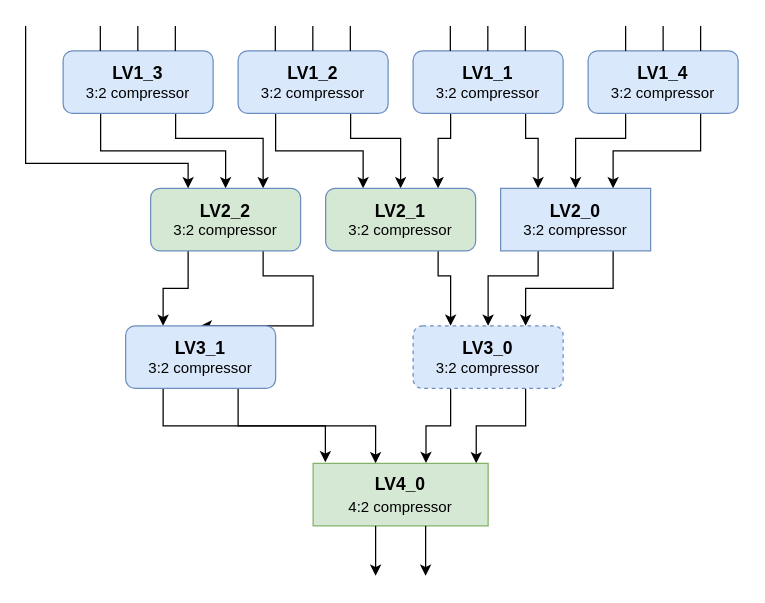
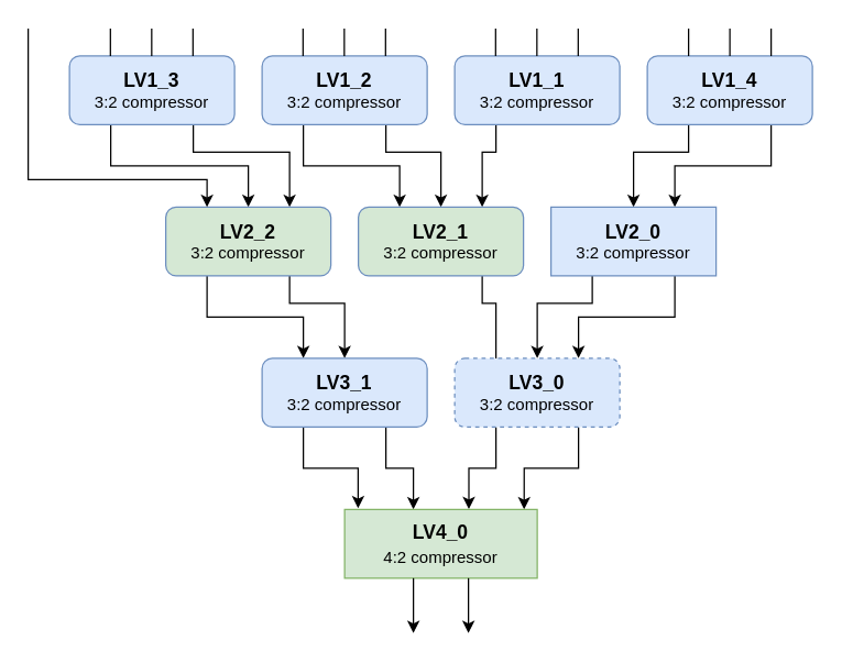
  <mxCell id="0" />
  <mxCell id="1" parent="0" />
  <mxCell id="2" style="edgeStyle=orthogonalEdgeStyle;rounded=0;orthogonalLoop=1;jettySize=auto;html=1;exitX=0.75;exitY=1;exitDx=0;exitDy=0;fontSize=14;entryX=0.75;entryY=0;entryDx=0;entryDy=0;" edge="1" parent="1" source="4" target="16"><mxGeometry relative="1" as="geometry"><mxPoint x="490" y="140" as="targetPoint" /><Array as="points"><mxPoint x="560" y="120" /><mxPoint x="490" y="120" /></Array></mxGeometry></mxCell>
  <mxCell id="3" style="edgeStyle=orthogonalEdgeStyle;rounded=0;orthogonalLoop=1;jettySize=auto;html=1;exitX=0.25;exitY=1;exitDx=0;exitDy=0;entryX=0.5;entryY=0;entryDx=0;entryDy=0;fontSize=14;" edge="1" parent="1" source="4" target="16"><mxGeometry relative="1" as="geometry"><Array as="points"><mxPoint x="500" y="110" /><mxPoint x="460" y="110" /></Array></mxGeometry></mxCell>
  <mxCell id="4" value="&lt;font style=&quot;font-size: 14px;&quot;&gt;&lt;b&gt;LV1_4&lt;/b&gt;&lt;/font&gt;&lt;br&gt;3:2 compressor" style="rounded=1;whiteSpace=wrap;html=1;fillColor=#dae8fc;strokeColor=#6c8ebf;" vertex="1" parent="1"><mxGeometry x="470" y="40" width="120" height="50" as="geometry" /></mxCell>
- <mxCell id="5" style="edgeStyle=orthogonalEdgeStyle;rounded=0;orthogonalLoop=1;jettySize=auto;html=1;exitX=0.75;exitY=1;exitDx=0;exitDy=0;entryX=0.25;entryY=0;entryDx=0;entryDy=0;fontSize=14;" edge="1" parent="1" source="7" target="16"><mxGeometry relative="1" as="geometry"><Array as="points"><mxPoint x="420" y="110" /><mxPoint x="430" y="110" /></Array></mxGeometry></mxCell>
  <mxCell id="6" style="edgeStyle=orthogonalEdgeStyle;rounded=0;orthogonalLoop=1;jettySize=auto;html=1;exitX=0.25;exitY=1;exitDx=0;exitDy=0;entryX=0.75;entryY=0;entryDx=0;entryDy=0;fontSize=14;" edge="1" parent="1" source="7" target="18"><mxGeometry relative="1" as="geometry"><Array as="points"><mxPoint x="360" y="110" /><mxPoint x="350" y="110" /></Array></mxGeometry></mxCell>
  <mxCell id="7" value="&lt;font style=&quot;font-size: 14px;&quot;&gt;&lt;b&gt;LV1_1&lt;/b&gt;&lt;/font&gt;&lt;br&gt;3:2 compressor" style="rounded=1;whiteSpace=wrap;html=1;fillColor=#dae8fc;strokeColor=#6c8ebf;" vertex="1" parent="1"><mxGeometry x="330" y="40" width="120" height="50" as="geometry" /></mxCell>
  <mxCell id="8" style="edgeStyle=orthogonalEdgeStyle;rounded=0;orthogonalLoop=1;jettySize=auto;html=1;exitX=0.75;exitY=1;exitDx=0;exitDy=0;entryX=0.5;entryY=0;entryDx=0;entryDy=0;fontSize=14;" edge="1" parent="1" source="10" target="18"><mxGeometry relative="1" as="geometry"><Array as="points"><mxPoint x="280" y="110" /><mxPoint x="320" y="110" /></Array></mxGeometry></mxCell>
  <mxCell id="9" style="edgeStyle=orthogonalEdgeStyle;rounded=0;orthogonalLoop=1;jettySize=auto;html=1;exitX=0.25;exitY=1;exitDx=0;exitDy=0;entryX=0.25;entryY=0;entryDx=0;entryDy=0;fontSize=14;" edge="1" parent="1" source="10" target="18"><mxGeometry relative="1" as="geometry"><Array as="points"><mxPoint x="220" y="120" /><mxPoint x="290" y="120" /></Array></mxGeometry></mxCell>
  <mxCell id="10" value="&lt;font style=&quot;font-size: 14px;&quot;&gt;&lt;b&gt;LV1_2&lt;/b&gt;&lt;/font&gt;&lt;br&gt;3:2 compressor" style="rounded=1;whiteSpace=wrap;html=1;fillColor=#dae8fc;strokeColor=#6c8ebf;" vertex="1" parent="1"><mxGeometry x="190" y="40" width="120" height="50" as="geometry" /></mxCell>
  <mxCell id="11" style="edgeStyle=orthogonalEdgeStyle;rounded=0;orthogonalLoop=1;jettySize=auto;html=1;exitX=0.75;exitY=1;exitDx=0;exitDy=0;entryX=0.75;entryY=0;entryDx=0;entryDy=0;fontSize=14;" edge="1" parent="1" source="13" target="21"><mxGeometry relative="1" as="geometry"><Array as="points"><mxPoint x="140" y="110" /><mxPoint x="210" y="110" /></Array></mxGeometry></mxCell>
  <mxCell id="12" style="edgeStyle=orthogonalEdgeStyle;rounded=0;orthogonalLoop=1;jettySize=auto;html=1;exitX=0.25;exitY=1;exitDx=0;exitDy=0;entryX=0.5;entryY=0;entryDx=0;entryDy=0;fontSize=14;" edge="1" parent="1" source="13" target="21"><mxGeometry relative="1" as="geometry"><Array as="points"><mxPoint x="80" y="120" /><mxPoint x="180" y="120" /></Array></mxGeometry></mxCell>
  <mxCell id="13" value="&lt;font style=&quot;font-size: 14px;&quot;&gt;&lt;b&gt;LV1_3&lt;/b&gt;&lt;/font&gt;&lt;br&gt;3:2 compressor" style="rounded=1;whiteSpace=wrap;html=1;fillColor=#dae8fc;strokeColor=#6c8ebf;" vertex="1" parent="1"><mxGeometry x="50" y="40" width="120" height="50" as="geometry" /></mxCell>
  <mxCell id="14" style="edgeStyle=orthogonalEdgeStyle;rounded=0;orthogonalLoop=1;jettySize=auto;html=1;exitX=0.75;exitY=1;exitDx=0;exitDy=0;entryX=0.75;entryY=0;entryDx=0;entryDy=0;fontSize=14;startArrow=none;startFill=0;" edge="1" parent="1" source="16" target="24"><mxGeometry relative="1" as="geometry"><Array as="points"><mxPoint x="490" y="230" /><mxPoint x="420" y="230" /></Array></mxGeometry></mxCell>
  <mxCell id="15" style="edgeStyle=orthogonalEdgeStyle;rounded=0;orthogonalLoop=1;jettySize=auto;html=1;exitX=0.25;exitY=1;exitDx=0;exitDy=0;entryX=0.5;entryY=0;entryDx=0;entryDy=0;fontSize=14;startArrow=none;startFill=0;" edge="1" parent="1" source="16" target="24"><mxGeometry relative="1" as="geometry"><Array as="points"><mxPoint x="430" y="220" /><mxPoint x="390" y="220" /></Array></mxGeometry></mxCell>
  <mxCell id="16" value="&lt;font style=&quot;font-size: 14px;&quot;&gt;&lt;b&gt;LV2_0&lt;/b&gt;&lt;/font&gt;&lt;br&gt;3:2 compressor" style="whiteSpace=wrap;html=1;fillColor=#dae8fc;strokeColor=#6c8ebf;rounded=0;" vertex="1" parent="1"><mxGeometry x="400" y="150" width="120" height="50" as="geometry" /></mxCell>
- <mxCell id="17" style="edgeStyle=orthogonalEdgeStyle;rounded=0;orthogonalLoop=1;jettySize=auto;html=1;exitX=0.75;exitY=1;exitDx=0;exitDy=0;entryX=0.25;entryY=0;entryDx=0;entryDy=0;fontSize=14;startArrow=none;startFill=0;" edge="1" parent="1" source="18" target="24"><mxGeometry relative="1" as="geometry"><Array as="points"><mxPoint x="350" y="220" /><mxPoint x="360" y="220" /></Array></mxGeometry></mxCell>
+ <mxCell id="17" style="edgeStyle=orthogonalEdgeStyle;rounded=0;orthogonalLoop=1;jettySize=auto;html=1;exitX=0.75;exitY=1;exitDx=0;exitDy=0;entryX=0.25;entryY=0;entryDx=0;entryDy=0;fontSize=14;startArrow=none;startFill=0;endArrow=none;" edge="1" parent="1" source="18" target="24"><mxGeometry relative="1" as="geometry"><Array as="points"><mxPoint x="350" y="220" /><mxPoint x="360" y="220" /></Array></mxGeometry></mxCell>
  <mxCell id="18" value="&lt;font style=&quot;font-size: 14px;&quot;&gt;&lt;b&gt;LV2_1&lt;/b&gt;&lt;/font&gt;&lt;br&gt;3:2 compressor" style="rounded=1;whiteSpace=wrap;html=1;fillColor=#d5e8d4;strokeColor=#6c8ebf;" vertex="1" parent="1"><mxGeometry x="260" y="150" width="120" height="50" as="geometry" /></mxCell>
  <mxCell id="19" style="edgeStyle=orthogonalEdgeStyle;rounded=0;orthogonalLoop=1;jettySize=auto;html=1;exitX=0.75;exitY=1;exitDx=0;exitDy=0;entryX=0.5;entryY=0;entryDx=0;entryDy=0;fontSize=14;startArrow=none;startFill=0;" edge="1" parent="1" source="21" target="27"><mxGeometry relative="1" as="geometry"><Array as="points"><mxPoint x="210" y="220" /><mxPoint x="250" y="220" /></Array></mxGeometry></mxCell>
  <mxCell id="20" style="edgeStyle=orthogonalEdgeStyle;rounded=0;orthogonalLoop=1;jettySize=auto;html=1;exitX=0.25;exitY=1;exitDx=0;exitDy=0;entryX=0.25;entryY=0;entryDx=0;entryDy=0;fontSize=14;startArrow=none;startFill=0;" edge="1" parent="1" source="21" target="27"><mxGeometry relative="1" as="geometry" /></mxCell>
  <mxCell id="21" value="&lt;font style=&quot;font-size: 14px;&quot;&gt;&lt;b&gt;LV2_2&lt;/b&gt;&lt;/font&gt;&lt;br&gt;3:2 compressor" style="rounded=1;whiteSpace=wrap;html=1;fillColor=#d5e8d4;strokeColor=#6c8ebf;" vertex="1" parent="1"><mxGeometry x="120" y="150" width="120" height="50" as="geometry" /></mxCell>
  <mxCell id="22" style="edgeStyle=orthogonalEdgeStyle;rounded=0;orthogonalLoop=1;jettySize=auto;html=1;exitX=0.75;exitY=1;exitDx=0;exitDy=0;entryX=0.932;entryY=-0.001;entryDx=0;entryDy=0;entryPerimeter=0;fontSize=14;startArrow=none;startFill=0;" edge="1" parent="1" source="24" target="28"><mxGeometry relative="1" as="geometry" /></mxCell>
  <mxCell id="23" style="edgeStyle=orthogonalEdgeStyle;rounded=0;orthogonalLoop=1;jettySize=auto;html=1;exitX=0.25;exitY=1;exitDx=0;exitDy=0;entryX=0.645;entryY=-0.005;entryDx=0;entryDy=0;entryPerimeter=0;fontSize=14;startArrow=none;startFill=0;" edge="1" parent="1" source="24" target="28"><mxGeometry relative="1" as="geometry" /></mxCell>
  <mxCell id="24" value="&lt;font style=&quot;font-size: 14px;&quot;&gt;&lt;b&gt;LV3_0&lt;/b&gt;&lt;/font&gt;&lt;br&gt;3:2 compressor" style="rounded=1;whiteSpace=wrap;html=1;fillColor=#dae8fc;strokeColor=#6c8ebf;dashed=1;" vertex="1" parent="1"><mxGeometry x="330" y="260" width="120" height="50" as="geometry" /></mxCell>
  <mxCell id="25" style="edgeStyle=orthogonalEdgeStyle;rounded=0;orthogonalLoop=1;jettySize=auto;html=1;exitX=0.75;exitY=1;exitDx=0;exitDy=0;entryX=0.357;entryY=0;entryDx=0;entryDy=0;entryPerimeter=0;fontSize=14;startArrow=none;startFill=0;" edge="1" parent="1" source="27" target="28"><mxGeometry relative="1" as="geometry" /></mxCell>
  <mxCell id="26" style="edgeStyle=orthogonalEdgeStyle;rounded=0;orthogonalLoop=1;jettySize=auto;html=1;exitX=0.25;exitY=1;exitDx=0;exitDy=0;entryX=0.07;entryY=-0.016;entryDx=0;entryDy=0;entryPerimeter=0;fontSize=14;startArrow=none;startFill=0;" edge="1" parent="1" source="27" target="28"><mxGeometry relative="1" as="geometry" /></mxCell>
- <mxCell id="27" value="&lt;font style=&quot;font-size: 14px;&quot;&gt;&lt;b&gt;LV3_1&lt;/b&gt;&lt;/font&gt;&lt;br&gt;3:2 compressor" style="rounded=1;whiteSpace=wrap;html=1;fillColor=#dae8fc;strokeColor=#6c8ebf;" vertex="1" parent="1"><mxGeometry x="100" y="260" width="120" height="50" as="geometry" /></mxCell>
+ <mxCell id="27" value="&lt;font style=&quot;font-size: 14px;&quot;&gt;&lt;b&gt;LV3_1&lt;/b&gt;&lt;/font&gt;&lt;br&gt;3:2 compressor" style="rounded=1;whiteSpace=wrap;html=1;fillColor=#dae8fc;strokeColor=#6c8ebf;" vertex="1" parent="1"><mxGeometry x="190" y="260" width="120" height="50" as="geometry" /></mxCell>
  <mxCell id="28" value="&lt;b&gt;LV4_0&lt;/b&gt;&lt;br style=&quot;font-size: 12px;&quot;&gt;&lt;span style=&quot;font-size: 12px;&quot;&gt;4:2 compressor&lt;/span&gt;" style="rounded=0;whiteSpace=wrap;html=1;fontSize=14;fillColor=#d5e8d4;strokeColor=#82b366;" vertex="1" parent="1"><mxGeometry x="250" y="370" width="140" height="50" as="geometry" /></mxCell>
  <mxCell id="29" value="" style="endArrow=none;html=1;rounded=0;fontSize=14;entryX=0.75;entryY=0;entryDx=0;entryDy=0;" edge="1" parent="1" target="4"><mxGeometry width="50" height="50" relative="1" as="geometry"><mxPoint x="560" y="20" as="sourcePoint" /><mxPoint x="560" y="20" as="targetPoint" /></mxGeometry></mxCell>
  <mxCell id="30" value="" style="endArrow=none;html=1;rounded=0;fontSize=14;exitX=0.5;exitY=0;exitDx=0;exitDy=0;" edge="1" parent="1"><mxGeometry width="50" height="50" relative="1" as="geometry"><mxPoint x="500" y="40" as="sourcePoint" /><mxPoint x="500" y="20" as="targetPoint" /></mxGeometry></mxCell>
  <mxCell id="31" value="" style="endArrow=none;html=1;rounded=0;fontSize=14;entryX=0.75;entryY=0;entryDx=0;entryDy=0;" edge="1" parent="1"><mxGeometry width="50" height="50" relative="1" as="geometry"><mxPoint x="419.76" y="20" as="sourcePoint" /><mxPoint x="419.76" y="40" as="targetPoint" /></mxGeometry></mxCell>
  <mxCell id="32" value="" style="endArrow=none;html=1;rounded=0;fontSize=14;exitX=0.5;exitY=0;exitDx=0;exitDy=0;" edge="1" parent="1"><mxGeometry width="50" height="50" relative="1" as="geometry"><mxPoint x="389.76" y="40" as="sourcePoint" /><mxPoint x="389.76" y="20" as="targetPoint" /></mxGeometry></mxCell>
  <mxCell id="33" value="" style="endArrow=none;html=1;rounded=0;fontSize=14;exitX=0.5;exitY=0;exitDx=0;exitDy=0;" edge="1" parent="1"><mxGeometry width="50" height="50" relative="1" as="geometry"><mxPoint x="359.76" y="40" as="sourcePoint" /><mxPoint x="359.76" y="20" as="targetPoint" /></mxGeometry></mxCell>
  <mxCell id="34" value="" style="endArrow=none;html=1;rounded=0;fontSize=14;entryX=0.75;entryY=0;entryDx=0;entryDy=0;" edge="1" parent="1"><mxGeometry width="50" height="50" relative="1" as="geometry"><mxPoint x="279.76" y="20" as="sourcePoint" /><mxPoint x="279.76" y="40" as="targetPoint" /></mxGeometry></mxCell>
  <mxCell id="35" value="" style="endArrow=none;html=1;rounded=0;fontSize=14;exitX=0.5;exitY=0;exitDx=0;exitDy=0;" edge="1" parent="1"><mxGeometry width="50" height="50" relative="1" as="geometry"><mxPoint x="249.76" y="40" as="sourcePoint" /><mxPoint x="249.76" y="20" as="targetPoint" /></mxGeometry></mxCell>
  <mxCell id="36" value="" style="endArrow=none;html=1;rounded=0;fontSize=14;exitX=0.5;exitY=0;exitDx=0;exitDy=0;" edge="1" parent="1"><mxGeometry width="50" height="50" relative="1" as="geometry"><mxPoint x="219.76" y="40" as="sourcePoint" /><mxPoint x="219.76" y="20" as="targetPoint" /></mxGeometry></mxCell>
  <mxCell id="37" value="" style="endArrow=none;html=1;rounded=0;fontSize=14;entryX=0.75;entryY=0;entryDx=0;entryDy=0;" edge="1" parent="1"><mxGeometry width="50" height="50" relative="1" as="geometry"><mxPoint x="139.76" y="20" as="sourcePoint" /><mxPoint x="139.76" y="40" as="targetPoint" /></mxGeometry></mxCell>
  <mxCell id="38" value="" style="endArrow=none;html=1;rounded=0;fontSize=14;exitX=0.5;exitY=0;exitDx=0;exitDy=0;" edge="1" parent="1"><mxGeometry width="50" height="50" relative="1" as="geometry"><mxPoint x="109.76" y="40" as="sourcePoint" /><mxPoint x="109.76" y="20" as="targetPoint" /></mxGeometry></mxCell>
  <mxCell id="39" value="" style="endArrow=none;html=1;rounded=0;fontSize=14;exitX=0.5;exitY=0;exitDx=0;exitDy=0;" edge="1" parent="1"><mxGeometry width="50" height="50" relative="1" as="geometry"><mxPoint x="79.76" y="40" as="sourcePoint" /><mxPoint x="79.76" y="20" as="targetPoint" /></mxGeometry></mxCell>
  <mxCell id="40" value="" style="endArrow=classic;html=1;rounded=0;fontSize=14;entryX=0.25;entryY=0;entryDx=0;entryDy=0;" edge="1" parent="1" target="21"><mxGeometry width="50" height="50" relative="1" as="geometry"><mxPoint x="20" y="20" as="sourcePoint" /><mxPoint x="190" y="-20" as="targetPoint" /><Array as="points"><mxPoint x="20" y="130" /><mxPoint x="150" y="130" /></Array></mxGeometry></mxCell>
  <mxCell id="41" value="" style="endArrow=none;html=1;rounded=0;fontSize=14;exitX=0.5;exitY=0;exitDx=0;exitDy=0;" edge="1" parent="1" source="4"><mxGeometry width="50" height="50" relative="1" as="geometry"><mxPoint x="530" y="40" as="sourcePoint" /><mxPoint x="530" y="20" as="targetPoint" /></mxGeometry></mxCell>
  <mxCell id="42" value="" style="endArrow=classic;html=1;rounded=0;fontSize=11;exitX=0.643;exitY=1;exitDx=0;exitDy=0;exitPerimeter=0;" edge="1" parent="1" source="28"><mxGeometry width="50" height="50" relative="1" as="geometry"><mxPoint x="360" y="390" as="sourcePoint" /><mxPoint x="340" y="460" as="targetPoint" /></mxGeometry></mxCell>
  <mxCell id="43" value="" style="endArrow=classic;html=1;rounded=0;fontSize=11;exitX=0.643;exitY=1;exitDx=0;exitDy=0;exitPerimeter=0;" edge="1" parent="1"><mxGeometry width="50" height="50" relative="1" as="geometry"><mxPoint x="300.02" y="420" as="sourcePoint" /><mxPoint x="300" y="460" as="targetPoint" /></mxGeometry></mxCell>
